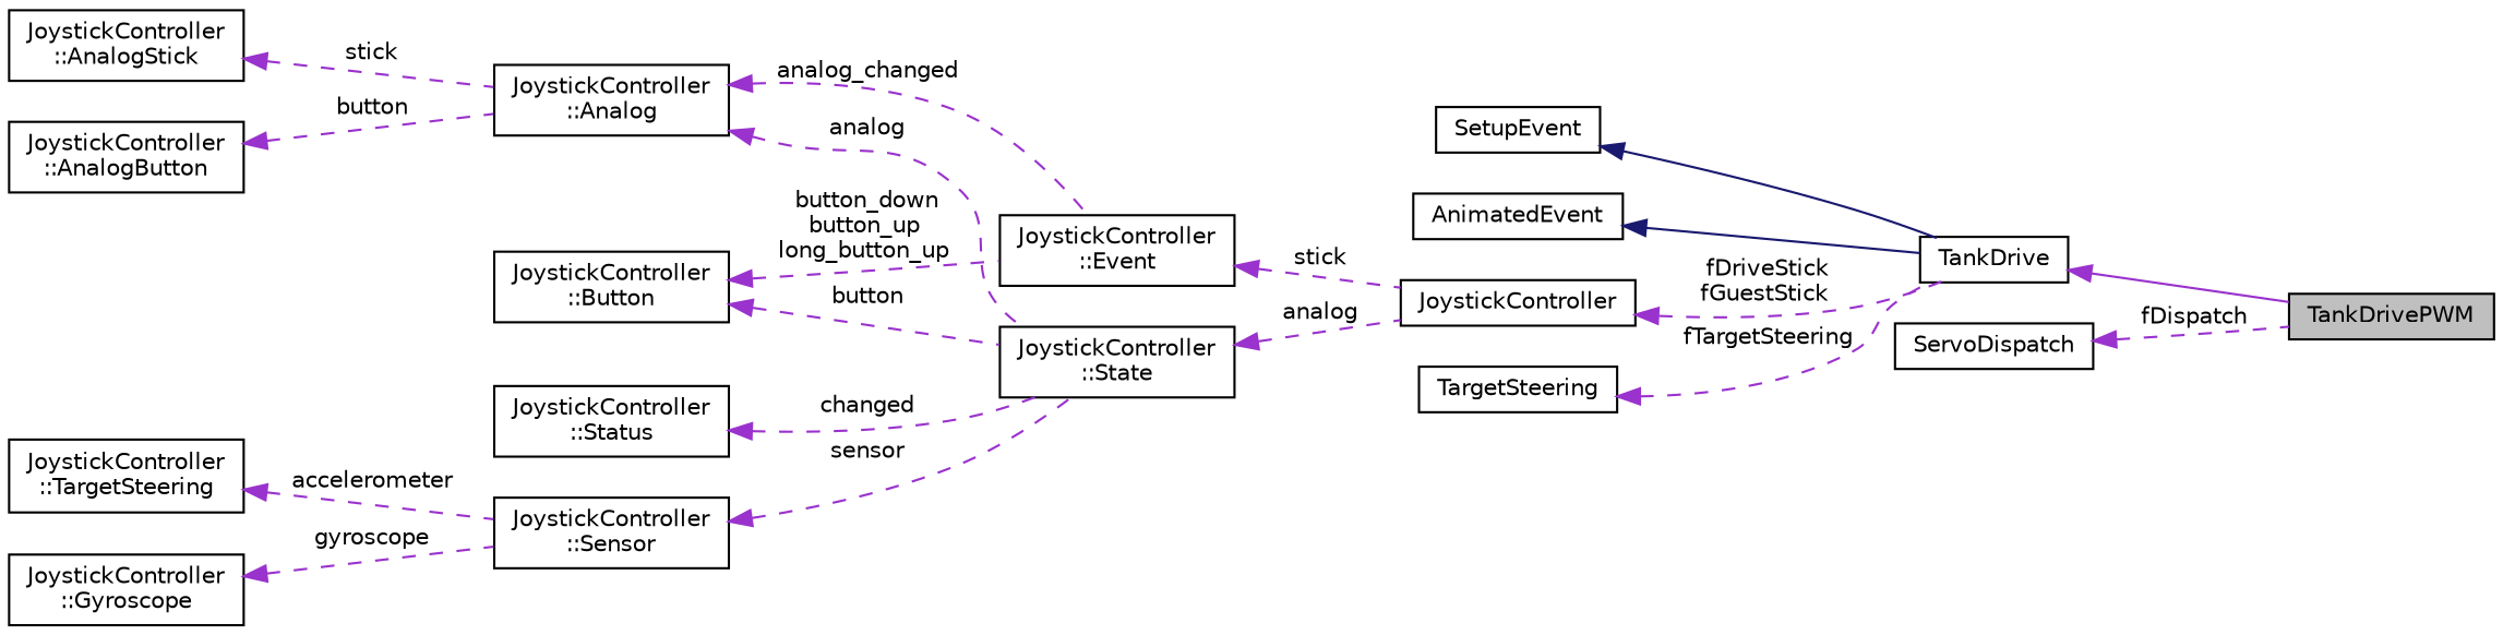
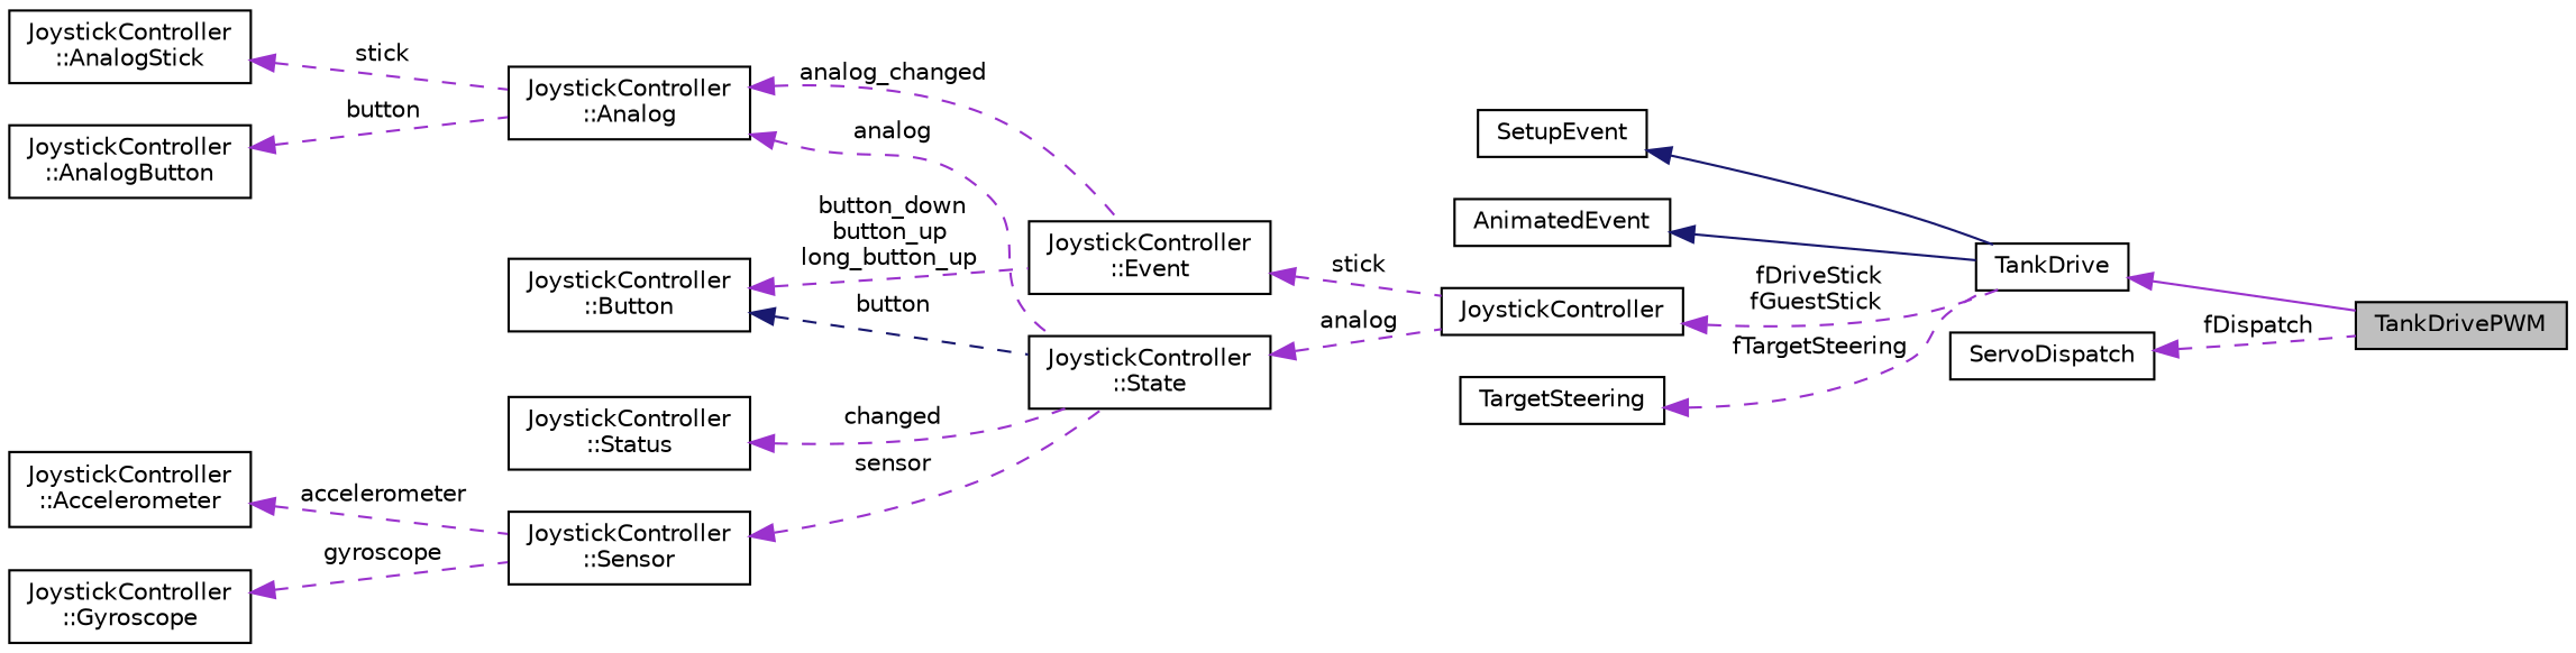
  digraph {
    rankdir=LR
    node [color=black fillcolor=white fontname=Helvetica fontsize=10 shape=record style=filled]
    edge [color=darkorchid3 dir=back fontname=Helvetica fontsize=10 labelfontname=Helvetica labelfontsize=10 style=dashed]
    n1 [fillcolor=grey75 fontcolor=black height=0.2 label=TankDrivePWM width=0.4]
    n2 [height=0.2 label=TankDrive width=0.4]
    n3 [height=0.2 label=SetupEvent width=0.4]
    n4 [height=0.2 label=AnimatedEvent width=0.4]
    n5 [height=0.2 label=JoystickController width=0.4]
    n6 [height=0.2 label="JoystickController\l::State" width=0.4]
    n7 [height=0.2 label="JoystickController\l::Analog" width=0.4]
    n8 [height=0.2 label="JoystickController\l::Event" width=0.4]
    n9 [height=0.2 label="JoystickController\l::AnalogStick" width=0.4]
    n10 [height=0.2 label="JoystickController\l::AnalogButton" width=0.4]
    n11 [height=0.2 label="JoystickController\l::Button" width=0.4]
    n12 [height=0.2 label="JoystickController\l::Status" width=0.4]
    n13 [height=0.2 label="JoystickController\l::Sensor" width=0.4]
-   n14 [height=0.2 label="JoystickController\l::TargetSteering" width=0.4]
+   n14 [height=0.2 label="JoystickController\l::Accelerometer" width=0.4]
    n15 [height=0.2 label="JoystickController\l::Gyroscope" width=0.4]
    n16 [height=0.2 label=TargetSteering width=0.4]
    n17 [height=0.2 label=ServoDispatch width=0.4]
    n2 -> n1 [style=solid]
    n3 -> n2 [color=midnightblue style=solid]
    n4 -> n2 [color=midnightblue style=solid]
    n5 -> n2 [label=" fDriveStick\nfGuestStick"]
    n6 -> n5 [label=" analog"]
    n7 -> n6 [label=" analog"]
    n7 -> n8 [label=" analog_changed"]
    n8 -> n5 [label=" stick"]
    n9 -> n7 [label=" stick"]
    n10 -> n7 [label=" button"]
-   n11 -> n6 [label=" button"]
+   n11 -> n6 [color=midnightblue label=" button"]
    n11 -> n8 [label=" button_down\nbutton_up\nlong_button_up"]
    n12 -> n6 [label=" changed"]
    n13 -> n6 [label=" sensor"]
    n14 -> n13 [label=" accelerometer"]
    n15 -> n13 [label=" gyroscope"]
    n16 -> n2 [label=" fTargetSteering"]
    n17 -> n1 [label=" fDispatch"]
  }
